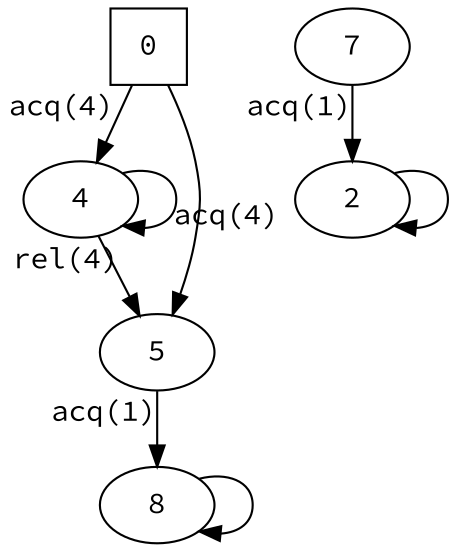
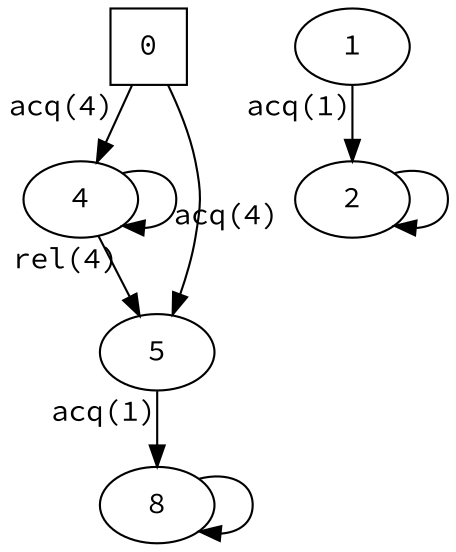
  digraph {
    fontname="Source Code Pro"
    node [fontname="Source Code Pro"]
    edge [fontname="Source Code Pro"]
    0 [shape=square]
    4
    5
-   1 [label=7]
+   1
    2
    n6 [label=8]
    0 -> 4 [xlabel="acq(4)"]
    0 -> 5 [xlabel="acq(4)"]
    4 -> 4
    4 -> 5 [xlabel="rel(4)"]
    5 -> n6 [xlabel="acq(1)"]
    1 -> 2 [xlabel="acq(1)"]
    2 -> 2
    n6 -> n6
  }
